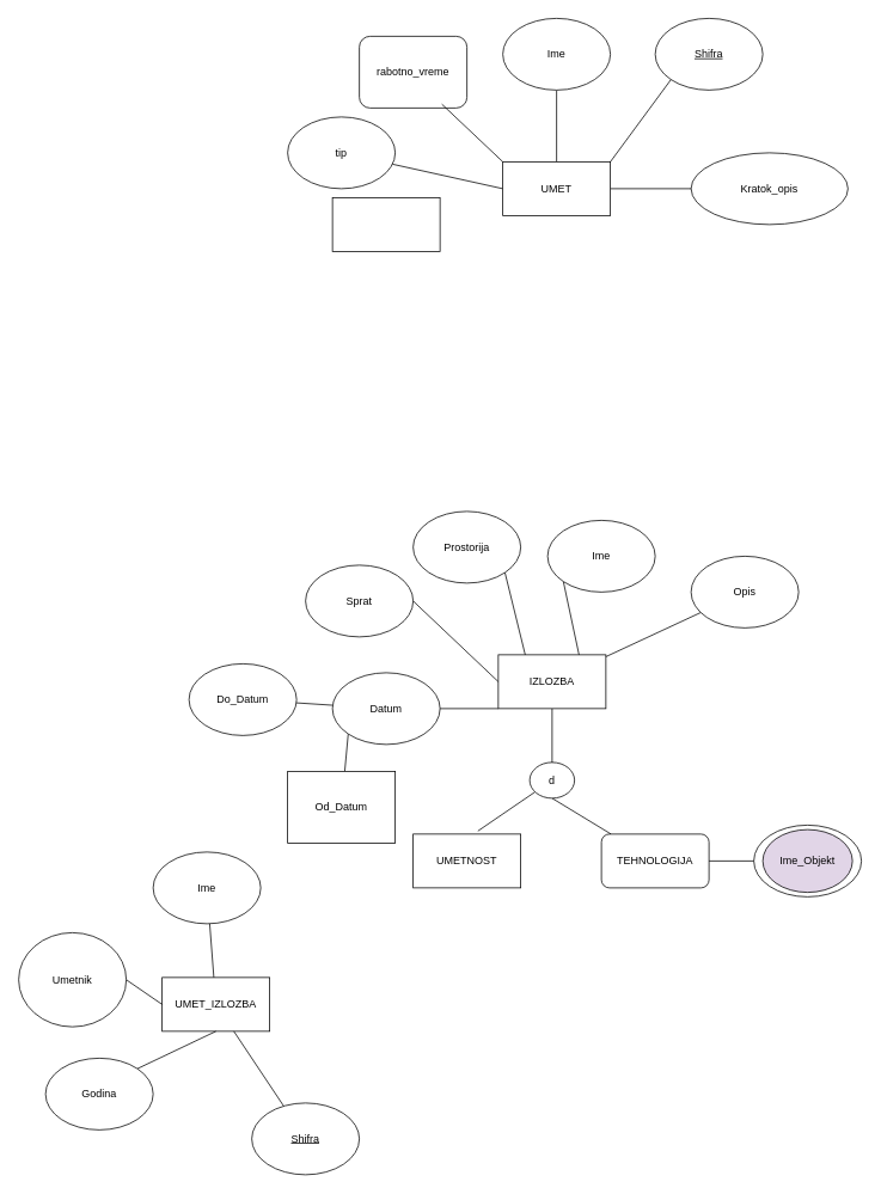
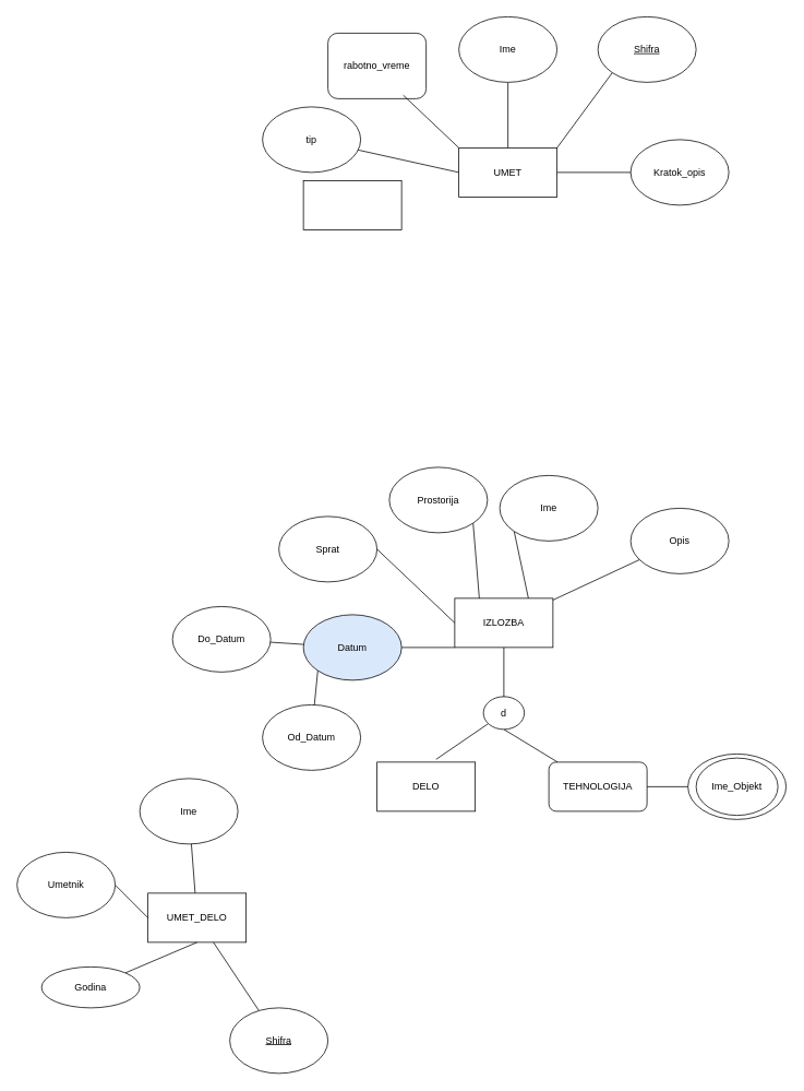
  <mxCell id="0" />
  <mxCell id="1" parent="0" />
- <mxCell id="2" value="Kratok_opis" style="ellipse;whiteSpace=wrap;html=1;" vertex="1" parent="1"><mxGeometry x="770" y="170" width="175" height="80" as="geometry" /></mxCell>
+ <mxCell id="2" value="Kratok_opis" style="ellipse;whiteSpace=wrap;html=1;" vertex="1" parent="1"><mxGeometry x="770" y="170" width="120" height="80" as="geometry" /></mxCell>
  <mxCell id="3" value="tip" style="ellipse;whiteSpace=wrap;html=1;" vertex="1" parent="1"><mxGeometry x="320" y="130" width="120" height="80" as="geometry" /></mxCell>
  <mxCell id="4" value="&lt;u&gt;Shifra&lt;/u&gt;" style="ellipse;whiteSpace=wrap;html=1;" vertex="1" parent="1"><mxGeometry x="730" y="20" width="120" height="80" as="geometry" /></mxCell>
  <mxCell id="5" value="" style="rounded=0;orthogonalLoop=1;jettySize=auto;html=1;endArrow=none;endFill=0;" edge="1" parent="1" source="6" target="15"><mxGeometry relative="1" as="geometry" /></mxCell>
  <mxCell id="6" value="Ime" style="ellipse;whiteSpace=wrap;html=1;" vertex="1" parent="1"><mxGeometry x="560" y="20" width="120" height="80" as="geometry" /></mxCell>
  <mxCell id="7" value="rabotno_vreme" style="whiteSpace=wrap;html=1;rounded=1;" vertex="1" parent="1"><mxGeometry x="400" y="40" width="120" height="80" as="geometry" /></mxCell>
  <mxCell id="8" style="edgeStyle=none;shape=connector;rounded=0;orthogonalLoop=1;jettySize=auto;html=1;exitX=0;exitY=1;exitDx=0;exitDy=0;strokeColor=default;align=center;verticalAlign=middle;fontFamily=Helvetica;fontSize=11;fontColor=default;labelBackgroundColor=default;endArrow=none;endFill=0;entryX=1;entryY=0.5;entryDx=0;entryDy=0;" edge="1" parent="1" source="10" target="26"><mxGeometry relative="1" as="geometry"><mxPoint x="525" y="820" as="targetPoint" /></mxGeometry></mxCell>
  <mxCell id="9" style="edgeStyle=none;shape=connector;rounded=0;orthogonalLoop=1;jettySize=auto;html=1;exitX=0.5;exitY=1;exitDx=0;exitDy=0;strokeColor=default;align=center;verticalAlign=middle;fontFamily=Helvetica;fontSize=11;fontColor=default;labelBackgroundColor=default;endArrow=none;endFill=0;" edge="1" parent="1" source="10"><mxGeometry relative="1" as="geometry"><mxPoint x="615" y="860" as="targetPoint" /></mxGeometry></mxCell>
  <mxCell id="10" value="IZLOZBA" style="rounded=0;whiteSpace=wrap;html=1;" vertex="1" parent="1"><mxGeometry x="555" y="730" width="120" height="60" as="geometry" /></mxCell>
  <mxCell id="11" value="" style="rounded=0;whiteSpace=wrap;html=1;" vertex="1" parent="1"><mxGeometry x="370" y="220" width="120" height="60" as="geometry" /></mxCell>
  <mxCell id="12" value="" style="edgeStyle=none;shape=connector;rounded=0;orthogonalLoop=1;jettySize=auto;html=1;strokeColor=default;align=center;verticalAlign=middle;fontFamily=Helvetica;fontSize=11;fontColor=default;labelBackgroundColor=default;endArrow=none;endFill=0;" edge="1" parent="1" source="15" target="2"><mxGeometry relative="1" as="geometry" /></mxCell>
  <mxCell id="13" style="edgeStyle=none;shape=connector;rounded=0;orthogonalLoop=1;jettySize=auto;html=1;exitX=1;exitY=0;exitDx=0;exitDy=0;entryX=0;entryY=1;entryDx=0;entryDy=0;strokeColor=default;align=center;verticalAlign=middle;fontFamily=Helvetica;fontSize=11;fontColor=default;labelBackgroundColor=default;endArrow=none;endFill=0;" edge="1" parent="1" source="15" target="4"><mxGeometry relative="1" as="geometry" /></mxCell>
  <mxCell id="14" style="edgeStyle=none;shape=connector;rounded=0;orthogonalLoop=1;jettySize=auto;html=1;exitX=0;exitY=0.5;exitDx=0;exitDy=0;strokeColor=default;align=center;verticalAlign=middle;fontFamily=Helvetica;fontSize=11;fontColor=default;labelBackgroundColor=default;endArrow=none;endFill=0;" edge="1" parent="1" source="15" target="3"><mxGeometry relative="1" as="geometry" /></mxCell>
  <mxCell id="15" value="UMET" style="rounded=0;whiteSpace=wrap;html=1;" vertex="1" parent="1"><mxGeometry x="560" y="180" width="120" height="60" as="geometry" /></mxCell>
  <mxCell id="16" style="edgeStyle=none;shape=connector;rounded=0;orthogonalLoop=1;jettySize=auto;html=1;exitX=0;exitY=0;exitDx=0;exitDy=0;entryX=0.767;entryY=0.947;entryDx=0;entryDy=0;entryPerimeter=0;strokeColor=default;align=center;verticalAlign=middle;fontFamily=Helvetica;fontSize=11;fontColor=default;labelBackgroundColor=default;endArrow=none;endFill=0;" edge="1" parent="1" source="15" target="7"><mxGeometry relative="1" as="geometry" /></mxCell>
  <mxCell id="17" style="edgeStyle=none;shape=connector;rounded=0;orthogonalLoop=1;jettySize=auto;html=1;exitX=0;exitY=1;exitDx=0;exitDy=0;entryX=0.75;entryY=0;entryDx=0;entryDy=0;strokeColor=default;align=center;verticalAlign=middle;fontFamily=Helvetica;fontSize=11;fontColor=default;labelBackgroundColor=default;endArrow=none;endFill=0;" edge="1" parent="1" source="18" target="10"><mxGeometry relative="1" as="geometry" /></mxCell>
  <mxCell id="18" value="Ime" style="ellipse;whiteSpace=wrap;html=1;" vertex="1" parent="1"><mxGeometry x="610" y="580" width="120" height="80" as="geometry" /></mxCell>
  <mxCell id="19" value="" style="edgeStyle=none;shape=connector;rounded=0;orthogonalLoop=1;jettySize=auto;html=1;strokeColor=default;align=center;verticalAlign=middle;fontFamily=Helvetica;fontSize=11;fontColor=default;labelBackgroundColor=default;endArrow=none;endFill=0;" edge="1" parent="1" source="20" target="10"><mxGeometry relative="1" as="geometry" /></mxCell>
  <mxCell id="20" value="Opis" style="ellipse;whiteSpace=wrap;html=1;" vertex="1" parent="1"><mxGeometry x="770" y="620" width="120" height="80" as="geometry" /></mxCell>
  <mxCell id="21" style="edgeStyle=none;shape=connector;rounded=0;orthogonalLoop=1;jettySize=auto;html=1;exitX=1;exitY=0.5;exitDx=0;exitDy=0;entryX=0;entryY=0.5;entryDx=0;entryDy=0;strokeColor=default;align=center;verticalAlign=middle;fontFamily=Helvetica;fontSize=11;fontColor=default;labelBackgroundColor=default;endArrow=none;endFill=0;" edge="1" parent="1" source="22" target="10"><mxGeometry relative="1" as="geometry" /></mxCell>
  <mxCell id="22" value="Sprat" style="ellipse;whiteSpace=wrap;html=1;" vertex="1" parent="1"><mxGeometry x="340" y="630" width="120" height="80" as="geometry" /></mxCell>
  <mxCell id="23" style="edgeStyle=none;shape=connector;rounded=0;orthogonalLoop=1;jettySize=auto;html=1;exitX=1;exitY=1;exitDx=0;exitDy=0;entryX=0.25;entryY=0;entryDx=0;entryDy=0;strokeColor=default;align=center;verticalAlign=middle;fontFamily=Helvetica;fontSize=11;fontColor=default;labelBackgroundColor=default;endArrow=none;endFill=0;" edge="1" parent="1" source="24" target="10"><mxGeometry relative="1" as="geometry" /></mxCell>
- <mxCell id="24" value="Prostorija" style="ellipse;whiteSpace=wrap;html=1;" vertex="1" parent="1"><mxGeometry x="460" y="570" width="120" height="80" as="geometry" /></mxCell>
+ <mxCell id="24" value="Prostorija" style="ellipse;whiteSpace=wrap;html=1;" vertex="1" parent="1"><mxGeometry x="475" y="570" width="120" height="80" as="geometry" /></mxCell>
  <mxCell id="25" style="edgeStyle=none;shape=connector;rounded=0;orthogonalLoop=1;jettySize=auto;html=1;exitX=0;exitY=1;exitDx=0;exitDy=0;strokeColor=default;align=center;verticalAlign=middle;fontFamily=Helvetica;fontSize=11;fontColor=default;labelBackgroundColor=default;endArrow=none;endFill=0;" edge="1" parent="1" source="26" target="27"><mxGeometry relative="1" as="geometry"><mxPoint x="370" y="850" as="targetPoint" /></mxGeometry></mxCell>
- <mxCell id="26" value="Datum" style="ellipse;whiteSpace=wrap;html=1;" vertex="1" parent="1"><mxGeometry x="370" y="750" width="120" height="80" as="geometry" /></mxCell>
- <mxCell id="27" value="Od_Datum" style="whiteSpace=wrap;html=1;rounded=0;" vertex="1" parent="1"><mxGeometry x="320" y="860" width="120" height="80" as="geometry" /></mxCell>
+ <mxCell id="26" value="Datum" style="ellipse;whiteSpace=wrap;html=1;fillColor=#dae8fc;" vertex="1" parent="1"><mxGeometry x="370" y="750" width="120" height="80" as="geometry" /></mxCell>
+ <mxCell id="27" value="Od_Datum" style="ellipse;whiteSpace=wrap;html=1;" vertex="1" parent="1"><mxGeometry x="320" y="860" width="120" height="80" as="geometry" /></mxCell>
  <mxCell id="28" value="" style="edgeStyle=none;shape=connector;rounded=0;orthogonalLoop=1;jettySize=auto;html=1;strokeColor=default;align=center;verticalAlign=middle;fontFamily=Helvetica;fontSize=11;fontColor=default;labelBackgroundColor=default;endArrow=none;endFill=0;" edge="1" parent="1" source="29" target="26"><mxGeometry relative="1" as="geometry" /></mxCell>
  <mxCell id="29" value="Do_Datum" style="ellipse;whiteSpace=wrap;html=1;" vertex="1" parent="1"><mxGeometry x="210" y="740" width="120" height="80" as="geometry" /></mxCell>
  <mxCell id="30" style="edgeStyle=none;shape=connector;rounded=0;orthogonalLoop=1;jettySize=auto;html=1;exitX=0.5;exitY=1;exitDx=0;exitDy=0;strokeColor=default;align=center;verticalAlign=middle;fontFamily=Helvetica;fontSize=11;fontColor=default;labelBackgroundColor=default;endArrow=none;endFill=0;" edge="1" parent="1" source="32" target="33"><mxGeometry relative="1" as="geometry"><mxPoint x="760" y="930" as="targetPoint" /></mxGeometry></mxCell>
  <mxCell id="31" style="edgeStyle=none;shape=connector;rounded=0;orthogonalLoop=1;jettySize=auto;html=1;strokeColor=default;align=center;verticalAlign=middle;fontFamily=Helvetica;fontSize=11;fontColor=default;labelBackgroundColor=default;endArrow=none;endFill=0;entryX=0.602;entryY=-0.057;entryDx=0;entryDy=0;entryPerimeter=0;" edge="1" parent="1" source="32" target="34"><mxGeometry relative="1" as="geometry"><mxPoint x="540" y="940" as="targetPoint" /></mxGeometry></mxCell>
  <mxCell id="32" value="d" style="ellipse;whiteSpace=wrap;html=1;" vertex="1" parent="1"><mxGeometry x="590" y="850" width="50" height="40" as="geometry" /></mxCell>
  <mxCell id="33" value="TEHNOLOGIJA" style="whiteSpace=wrap;html=1;rounded=1;" vertex="1" parent="1"><mxGeometry x="670" y="930" width="120" height="60" as="geometry" /></mxCell>
- <mxCell id="34" value="UMETNOST" style="rounded=0;whiteSpace=wrap;html=1;" vertex="1" parent="1"><mxGeometry x="460" y="930" width="120" height="60" as="geometry" /></mxCell>
+ <mxCell id="34" value="DELO" style="rounded=0;whiteSpace=wrap;html=1;" vertex="1" parent="1"><mxGeometry x="460" y="930" width="120" height="60" as="geometry" /></mxCell>
  <mxCell id="35" value="" style="edgeStyle=none;shape=connector;rounded=0;orthogonalLoop=1;jettySize=auto;html=1;strokeColor=default;align=center;verticalAlign=middle;fontFamily=Helvetica;fontSize=11;fontColor=default;labelBackgroundColor=default;endArrow=none;endFill=0;" edge="1" parent="1" source="37" target="33"><mxGeometry relative="1" as="geometry" /></mxCell>
  <mxCell id="36" value="" style="ellipse;whiteSpace=wrap;html=1;" vertex="1" parent="1"><mxGeometry x="840" y="920" width="120" height="80" as="geometry" /></mxCell>
- <mxCell id="37" value="Ime_Objekt" style="ellipse;whiteSpace=wrap;html=1;fillColor=#e1d5e7;" vertex="1" parent="1"><mxGeometry x="850" y="925" width="100" height="70" as="geometry" /></mxCell>
+ <mxCell id="37" value="Ime_Objekt" style="ellipse;whiteSpace=wrap;html=1;" vertex="1" parent="1"><mxGeometry x="850" y="925" width="100" height="70" as="geometry" /></mxCell>
  <mxCell id="38" value="" style="edgeStyle=none;shape=connector;rounded=0;orthogonalLoop=1;jettySize=auto;html=1;strokeColor=default;align=center;verticalAlign=middle;fontFamily=Helvetica;fontSize=11;fontColor=default;labelBackgroundColor=default;endArrow=none;endFill=0;" edge="1" parent="1" source="39" target="42"><mxGeometry relative="1" as="geometry" /></mxCell>
- <mxCell id="39" value="UMET_IZLOZBA" style="rounded=0;whiteSpace=wrap;html=1;" vertex="1" parent="1"><mxGeometry x="180" y="1090" width="120" height="60" as="geometry" /></mxCell>
+ <mxCell id="39" value="UMET_DELO" style="rounded=0;whiteSpace=wrap;html=1;" vertex="1" parent="1"><mxGeometry x="180" y="1090" width="120" height="60" as="geometry" /></mxCell>
  <mxCell id="40" value="" style="edgeStyle=none;shape=connector;rounded=0;orthogonalLoop=1;jettySize=auto;html=1;strokeColor=default;align=center;verticalAlign=middle;fontFamily=Helvetica;fontSize=11;fontColor=default;labelBackgroundColor=default;endArrow=none;endFill=0;" edge="1" parent="1" source="41" target="39"><mxGeometry relative="1" as="geometry" /></mxCell>
  <mxCell id="41" value="&lt;u&gt;Shifra&lt;/u&gt;" style="ellipse;whiteSpace=wrap;html=1;" vertex="1" parent="1"><mxGeometry x="280" y="1230" width="120" height="80" as="geometry" /></mxCell>
  <mxCell id="42" value="Ime" style="ellipse;whiteSpace=wrap;html=1;" vertex="1" parent="1"><mxGeometry x="170" y="950" width="120" height="80" as="geometry" /></mxCell>
  <mxCell id="43" style="edgeStyle=none;shape=connector;rounded=0;orthogonalLoop=1;jettySize=auto;html=1;exitX=1;exitY=0.5;exitDx=0;exitDy=0;entryX=0;entryY=0.5;entryDx=0;entryDy=0;strokeColor=default;align=center;verticalAlign=middle;fontFamily=Helvetica;fontSize=11;fontColor=default;labelBackgroundColor=default;endArrow=none;endFill=0;" edge="1" parent="1" source="44" target="39"><mxGeometry relative="1" as="geometry" /></mxCell>
- <mxCell id="44" value="Umetnik" style="ellipse;whiteSpace=wrap;html=1;" vertex="1" parent="1"><mxGeometry x="20" y="1040" width="120" height="105" as="geometry" /></mxCell>
+ <mxCell id="44" value="Umetnik" style="ellipse;whiteSpace=wrap;html=1;" vertex="1" parent="1"><mxGeometry x="20" y="1040" width="120" height="80" as="geometry" /></mxCell>
  <mxCell id="45" style="edgeStyle=none;shape=connector;rounded=0;orthogonalLoop=1;jettySize=auto;html=1;exitX=1;exitY=0;exitDx=0;exitDy=0;entryX=0.5;entryY=1;entryDx=0;entryDy=0;strokeColor=default;align=center;verticalAlign=middle;fontFamily=Helvetica;fontSize=11;fontColor=default;labelBackgroundColor=default;endArrow=none;endFill=0;" edge="1" parent="1" source="46" target="39"><mxGeometry relative="1" as="geometry" /></mxCell>
- <mxCell id="46" value="Godina" style="ellipse;whiteSpace=wrap;html=1;" vertex="1" parent="1"><mxGeometry x="50" y="1180" width="120" height="80" as="geometry" /></mxCell>
+ <mxCell id="46" value="Godina" style="ellipse;whiteSpace=wrap;html=1;" vertex="1" parent="1"><mxGeometry x="50" y="1180" width="120" height="50" as="geometry" /></mxCell>
